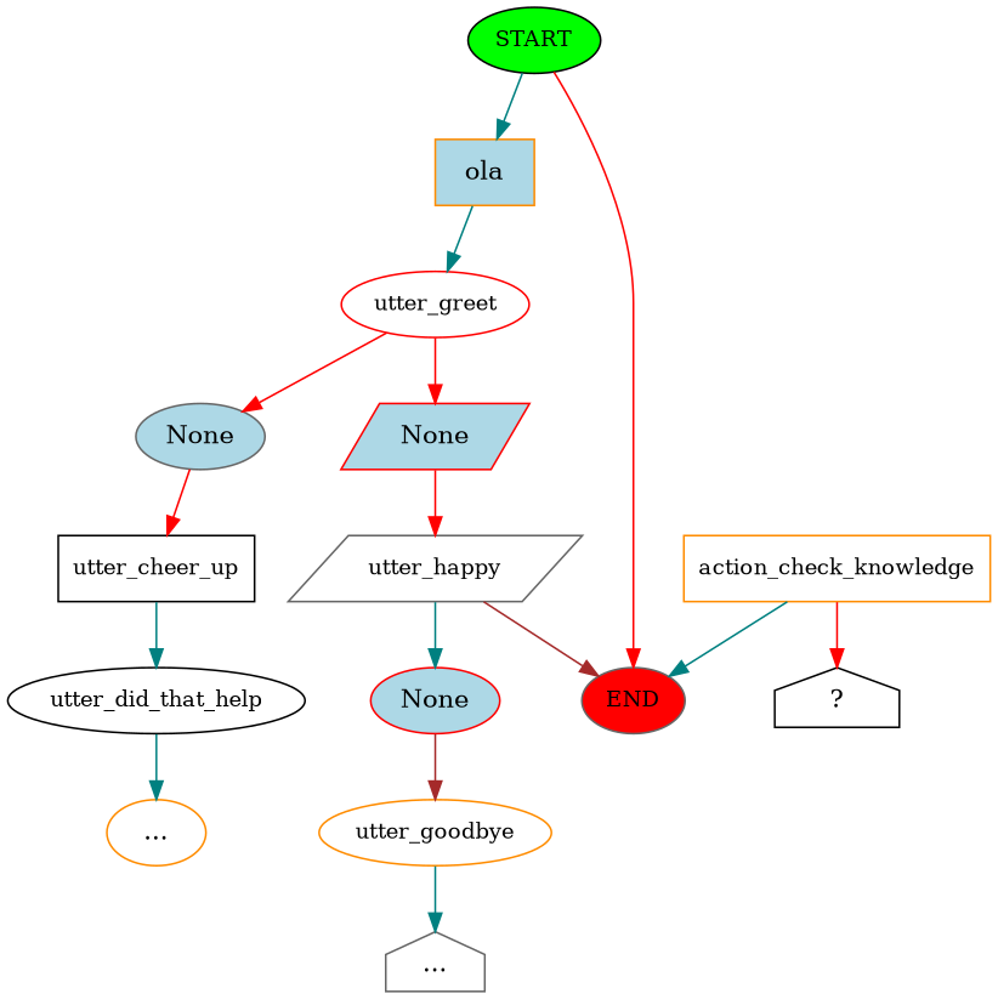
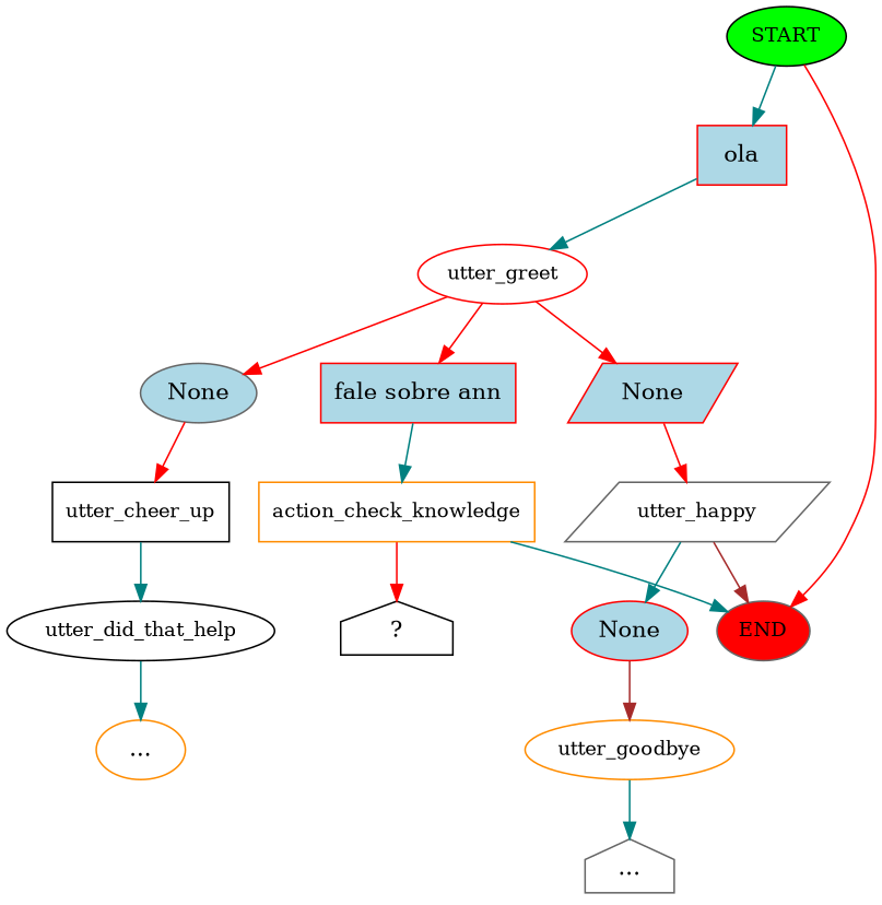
  digraph {
    node [color=black shape=ellipse]
    edge [color=teal]
    n1 [fillcolor=green fontsize=12 label=START style=filled]
    n2 [color=gray40 fillcolor=red fontsize=12 label=END style=filled]
-   n3 [color=darkorange fillcolor=lightblue label=ola shape=box style=filled]
+   n3 [color=red fillcolor=lightblue label=ola shape=box style=filled]
    n4 [color=red fontsize=12 label=utter_greet]
+   n5 [color=red fillcolor=lightblue label="fale sobre ann" shape=box style=filled]
    n6 [color=red fillcolor=lightblue label=None shape=parallelogram style=filled]
    n7 [color=gray40 fillcolor=lightblue label=None style=filled]
    n8 [color=darkorange fontsize=12 label=action_check_knowledge shape=box]
    n9 [color=gray40 fontsize=12 label=utter_happy shape=parallelogram]
    n10 [fontsize=12 label=utter_cheer_up shape=box]
    n11 [label="  ?  " shape=house]
    n12 [color=red fillcolor=lightblue label=None style=filled]
    n13 [color=darkorange fontsize=12 label=utter_goodbye]
    n14 [fontsize=12 label=utter_did_that_help]
    n15 [color=darkorange label="..."]
    n16 [color=gray40 label="..." shape=house]
    n1 -> n2 [color=red]
    n1 -> n3
    n3 -> n4
+   n4 -> n5 [color=red]
    n4 -> n6 [color=red]
    n4 -> n7 [color=red]
+   n5 -> n8
    n6 -> n9 [color=red]
    n7 -> n10 [color=red]
    n8 -> n2
    n8 -> n11 [color=red]
    n9 -> n2 [color=brown]
    n9 -> n12
    n10 -> n14
    n12 -> n13 [color=brown]
    n13 -> n16
    n14 -> n15
  }
